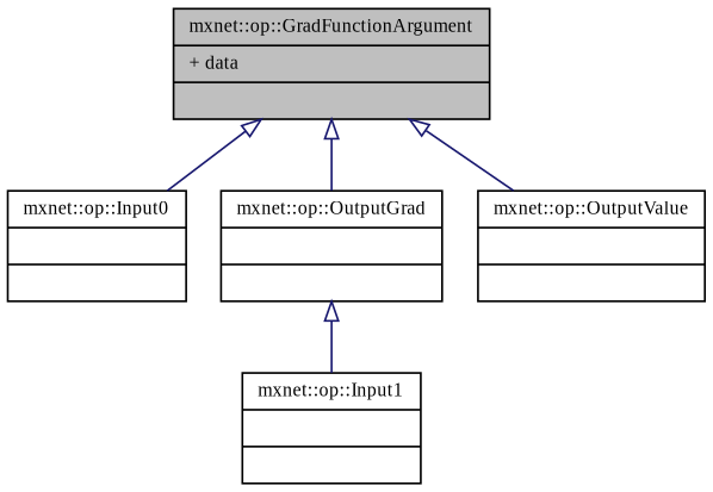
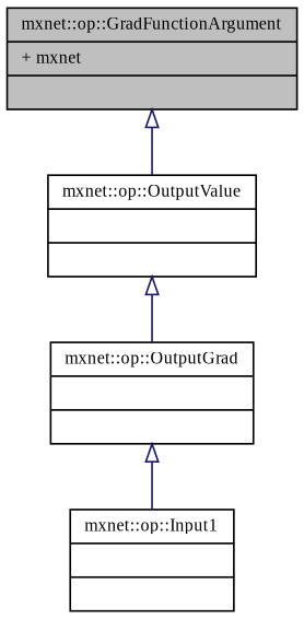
  digraph {
    fontname="Liberation Serif"
    node [color=black fillcolor=white fontname="Liberation Serif" fontsize=10 shape=record style=filled]
    edge [arrowtail=onormal color=midnightblue dir=back fontname="Liberation Serif" fontsize=10 labelfontname=Helvetica labelfontsize=10 style=solid]
-   n1 [fillcolor=grey75 fontcolor=black height=0.2 label="{mxnet::op::GradFunctionArgument\n|+ data\l|}" width=0.4]
-   n2 [height=0.2 label="{mxnet::op::Input0\n||}" width=0.4]
+   n1 [fillcolor=grey75 fontcolor=black height=0.2 label="{mxnet::op::GradFunctionArgument\n|+ mxnet\l|}" width=0.4]
    n3 [height=0.2 label="{mxnet::op::OutputGrad\n||}" width=0.4]
    n4 [height=0.2 label="{mxnet::op::OutputValue\n||}" width=0.4]
    n5 [height=0.2 label="{mxnet::op::Input1\n||}" width=0.4]
-   n1 -> n2
-   n1 -> n3
+   n4 -> n3
    n1 -> n4
    n3 -> n5
  }
